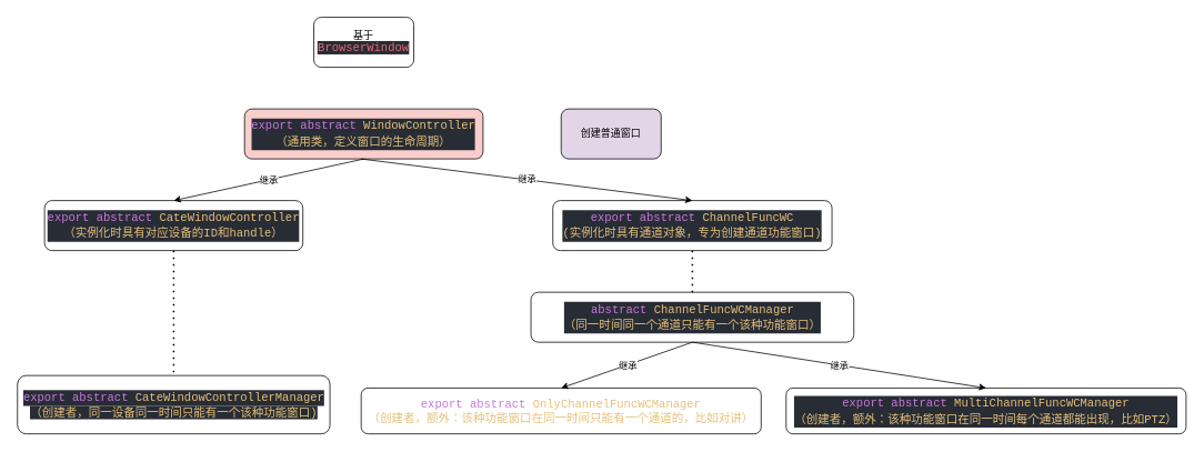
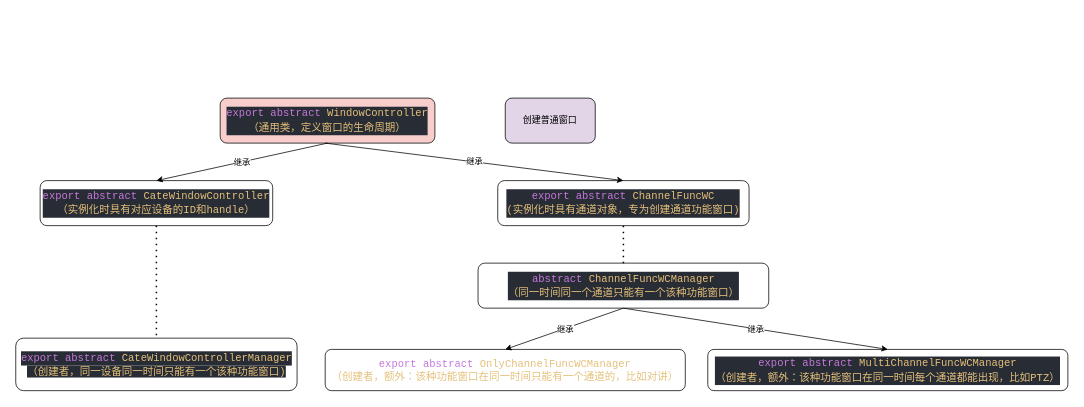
  <mxCell id="0" />
  <mxCell id="1" parent="0" />
- <mxCell id="2" value="基于&lt;span style=&quot;color: rgb(224, 108, 117); background-color: rgb(40, 44, 52); font-family: Consolas, &amp;quot;Courier New&amp;quot;, monospace; font-size: 14px;&quot;&gt;BrowserWindow&lt;/span&gt;" style="rounded=1;whiteSpace=wrap;html=1;" parent="1" vertex="1"><mxGeometry x="376.13" y="20" width="120" height="60" as="geometry" /></mxCell>
  <mxCell id="3" value="&lt;div style=&quot;color: rgb(171, 178, 191); background-color: rgb(40, 44, 52); font-family: Consolas, &amp;quot;Courier New&amp;quot;, monospace; font-size: 14px; line-height: 19px;&quot;&gt;&lt;span style=&quot;color: rgb(198, 120, 221);&quot;&gt;export&lt;/span&gt;&lt;span style=&quot;&quot;&gt; &lt;/span&gt;&lt;span style=&quot;color: rgb(198, 120, 221);&quot;&gt;abstract&lt;/span&gt;&lt;span style=&quot;color: rgb(229, 192, 123);&quot;&gt;&amp;nbsp;WindowController&lt;/span&gt;&lt;/div&gt;&lt;div style=&quot;color: rgb(171, 178, 191); background-color: rgb(40, 44, 52); font-family: Consolas, &amp;quot;Courier New&amp;quot;, monospace; font-size: 14px; line-height: 19px;&quot;&gt;&lt;span style=&quot;color: #e5c07b;&quot;&gt;（通用类，定义窗口的生命周期）&lt;/span&gt;&lt;/div&gt;" style="whiteSpace=wrap;html=1;rounded=1;fillColor=#f8cecc;" parent="1" vertex="1"><mxGeometry x="293" y="130" width="286.25" height="60" as="geometry" /></mxCell>
  <mxCell id="4" value="&lt;div style=&quot;color: rgb(171, 178, 191); background-color: rgb(40, 44, 52); font-family: Consolas, &amp;quot;Courier New&amp;quot;, monospace; font-size: 14px; line-height: 19px;&quot;&gt;&lt;span style=&quot;color: rgb(198, 120, 221);&quot;&gt;export abstract&amp;nbsp;&lt;/span&gt;&lt;span style=&quot;color: #e5c07b;&quot;&gt;CateWindowController&lt;br&gt;（实例化时具有对应设备的ID和handle）&lt;/span&gt;&lt;/div&gt;" style="rounded=1;whiteSpace=wrap;html=1;" parent="1" vertex="1"><mxGeometry x="53" y="240" width="310" height="60" as="geometry" /></mxCell>
  <mxCell id="5" value="&lt;div style=&quot;color: rgb(171, 178, 191); background-color: rgb(40, 44, 52); font-family: Consolas, &amp;quot;Courier New&amp;quot;, monospace; font-size: 14px; line-height: 19px;&quot;&gt;&lt;span style=&quot;color: rgb(198, 120, 221);&quot;&gt;export abstract&amp;nbsp;&lt;/span&gt;&lt;span style=&quot;color: #e5c07b;&quot;&gt;CateWindowControllerManager&lt;br&gt;&lt;/span&gt;&lt;/div&gt;&lt;span style=&quot;color: rgb(229, 192, 123); font-family: Consolas, &amp;quot;Courier New&amp;quot;, monospace; font-size: 14px; background-color: rgb(40, 44, 52);&quot;&gt;（创建者，同一设备同一时间只能有一个该种功能窗口&lt;/span&gt;&lt;span style=&quot;color: rgb(229, 192, 123); background-color: rgb(40, 44, 52); font-family: Consolas, &amp;quot;Courier New&amp;quot;, monospace; font-size: 14px;&quot;&gt;)&lt;/span&gt;&lt;span style=&quot;color: rgb(229, 192, 123); font-family: Consolas, &amp;quot;Courier New&amp;quot;, monospace; font-size: 14px; background-color: rgb(40, 44, 52);&quot;&gt;&lt;br&gt;&lt;/span&gt;" style="rounded=1;whiteSpace=wrap;html=1;" parent="1" vertex="1"><mxGeometry x="20.5" y="450" width="375" height="70" as="geometry" /></mxCell>
  <mxCell id="6" value="&lt;div style=&quot;color: rgb(171, 178, 191); background-color: rgb(40, 44, 52); font-family: Consolas, &amp;quot;Courier New&amp;quot;, monospace; font-size: 14px; line-height: 19px;&quot;&gt;&lt;span style=&quot;color: rgb(198, 120, 221);&quot;&gt;export abstract&amp;nbsp;&lt;/span&gt;&lt;span style=&quot;color: rgb(229, 192, 123);&quot;&gt;ChannelFuncWC&lt;br&gt;(实例化时具有通道对象，专为创建通道功能窗口)&lt;/span&gt;&lt;/div&gt;" style="rounded=1;whiteSpace=wrap;html=1;" parent="1" vertex="1"><mxGeometry x="663" y="240" width="335" height="60" as="geometry" /></mxCell>
  <mxCell id="7" value="&lt;div style=&quot;color: rgb(171, 178, 191); background-color: rgb(40, 44, 52); font-family: Consolas, &amp;quot;Courier New&amp;quot;, monospace; font-size: 14px; line-height: 19px;&quot;&gt;&lt;span style=&quot;color: rgb(198, 120, 221);&quot;&gt;abstract&amp;nbsp;&lt;/span&gt;&lt;span style=&quot;color: #e5c07b;&quot;&gt;ChannelFuncWCManager&lt;br&gt;（同一时间同一个通道只能有一个该种功能窗口）&lt;/span&gt;&lt;/div&gt;" style="rounded=1;whiteSpace=wrap;html=1;" parent="1" vertex="1"><mxGeometry x="636.75" y="350" width="387.5" height="60" as="geometry" /></mxCell>
  <mxCell id="8" value="&lt;span style=&quot;font-family: Consolas, &amp;quot;Courier New&amp;quot;, monospace; font-size: 14px; color: rgb(198, 120, 221);&quot;&gt;export&lt;/span&gt;&lt;span style=&quot;color: rgb(171, 178, 191); font-family: Consolas, &amp;quot;Courier New&amp;quot;, monospace; font-size: 14px;&quot;&gt;&amp;nbsp;&lt;/span&gt;&lt;span style=&quot;font-family: Consolas, &amp;quot;Courier New&amp;quot;, monospace; font-size: 14px; color: rgb(198, 120, 221);&quot;&gt;abstract&amp;nbsp;&lt;/span&gt;&lt;span style=&quot;font-family: Consolas, &amp;quot;Courier New&amp;quot;, monospace; font-size: 14px; color: rgb(229, 192, 123);&quot;&gt;OnlyChannelFuncWCManager&lt;br&gt;（创建者，额外：该种功能窗口在同一时间只能有一个通道的，比如对讲）&lt;/span&gt;" style="rounded=1;whiteSpace=wrap;html=1;" parent="1" vertex="1"><mxGeometry x="433" y="465" width="480" height="55" as="geometry" /></mxCell>
  <mxCell id="9" value="&lt;div style=&quot;color: rgb(171, 178, 191); background-color: rgb(40, 44, 52); font-family: Consolas, &amp;quot;Courier New&amp;quot;, monospace; font-size: 14px; line-height: 19px;&quot;&gt;&lt;span style=&quot;color: rgb(198, 120, 221);&quot;&gt;export&lt;/span&gt;&lt;span style=&quot;&quot;&gt; &lt;/span&gt;&lt;span style=&quot;color: rgb(198, 120, 221);&quot;&gt;abstract&amp;nbsp;&lt;/span&gt;&lt;span style=&quot;color: #e5c07b;&quot;&gt;MultiChannelFuncWCManager&lt;br&gt;（创建者，额外：该种功能窗口在同一时间每个通道都能出现，比如PTZ）&lt;/span&gt;&lt;/div&gt;" style="rounded=1;whiteSpace=wrap;html=1;" parent="1" vertex="1"><mxGeometry x="943" y="465" width="480" height="55" as="geometry" /></mxCell>
  <mxCell id="10" value="" style="endArrow=classic;html=1;exitX=0.5;exitY=1;exitDx=0;exitDy=0;entryX=0.5;entryY=0;entryDx=0;entryDy=0;" parent="1" source="3" target="4" edge="1"><mxGeometry relative="1" as="geometry"><mxPoint x="483" y="350" as="sourcePoint" /><mxPoint x="583" y="350" as="targetPoint" /></mxGeometry></mxCell>
  <mxCell id="11" value="继承" style="edgeLabel;resizable=0;html=1;align=center;verticalAlign=middle;" parent="10" connectable="0" vertex="1"><mxGeometry relative="1" as="geometry" /></mxCell>
  <mxCell id="12" value="创建普通窗口" style="whiteSpace=wrap;html=1;rounded=1;fillColor=#e1d5e7;" parent="1" vertex="1"><mxGeometry x="673" y="130" width="120" height="60" as="geometry" /></mxCell>
  <mxCell id="13" value="" style="endArrow=classic;html=1;entryX=0.5;entryY=0;entryDx=0;entryDy=0;" parent="1" target="6" edge="1"><mxGeometry relative="1" as="geometry"><mxPoint x="433" y="190" as="sourcePoint" /><mxPoint x="218" y="250" as="targetPoint" /></mxGeometry></mxCell>
  <mxCell id="14" value="继承" style="edgeLabel;resizable=0;html=1;align=center;verticalAlign=middle;" parent="13" connectable="0" vertex="1"><mxGeometry relative="1" as="geometry" /></mxCell>
  <mxCell id="15" value="" style="endArrow=classic;html=1;entryX=0.5;entryY=0;entryDx=0;entryDy=0;exitX=0.5;exitY=1;exitDx=0;exitDy=0;" parent="1" source="7" target="8" edge="1"><mxGeometry relative="1" as="geometry"><mxPoint x="393" y="310" as="sourcePoint" /><mxPoint x="825.5" y="360" as="targetPoint" /></mxGeometry></mxCell>
  <mxCell id="16" value="继承" style="edgeLabel;resizable=0;html=1;align=center;verticalAlign=middle;" parent="15" connectable="0" vertex="1"><mxGeometry relative="1" as="geometry" /></mxCell>
  <mxCell id="17" value="" style="endArrow=classic;html=1;entryX=0.5;entryY=0;entryDx=0;entryDy=0;exitX=0.5;exitY=1;exitDx=0;exitDy=0;" parent="1" source="7" target="9" edge="1"><mxGeometry relative="1" as="geometry"><mxPoint x="863" y="400" as="sourcePoint" /><mxPoint x="653" y="475" as="targetPoint" /></mxGeometry></mxCell>
  <mxCell id="18" value="继承" style="edgeLabel;resizable=0;html=1;align=center;verticalAlign=middle;" parent="17" connectable="0" vertex="1"><mxGeometry relative="1" as="geometry" /></mxCell>
  <mxCell id="19" value="" style="endArrow=none;dashed=1;html=1;dashPattern=1 3;strokeWidth=2;exitX=0.5;exitY=1;exitDx=0;exitDy=0;entryX=0.5;entryY=0;entryDx=0;entryDy=0;" parent="1" source="4" target="5" edge="1"><mxGeometry width="50" height="50" relative="1" as="geometry"><mxPoint x="573" y="200" as="sourcePoint" /><mxPoint x="623" y="150" as="targetPoint" /></mxGeometry></mxCell>
  <mxCell id="20" value="" style="endArrow=none;dashed=1;html=1;dashPattern=1 3;strokeWidth=2;exitX=0.5;exitY=1;exitDx=0;exitDy=0;entryX=0.5;entryY=0;entryDx=0;entryDy=0;" parent="1" source="6" target="7" edge="1"><mxGeometry width="50" height="50" relative="1" as="geometry"><mxPoint x="218" y="310" as="sourcePoint" /><mxPoint x="218" y="460" as="targetPoint" /></mxGeometry></mxCell>
